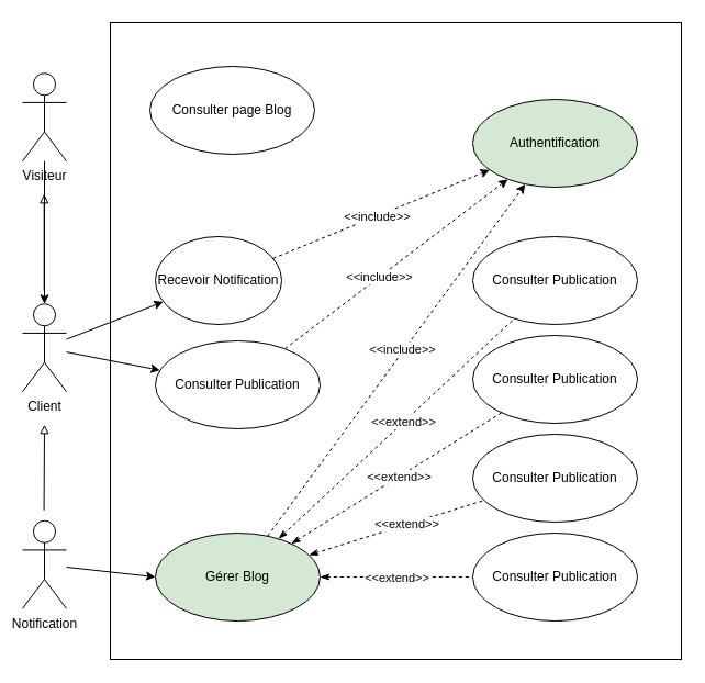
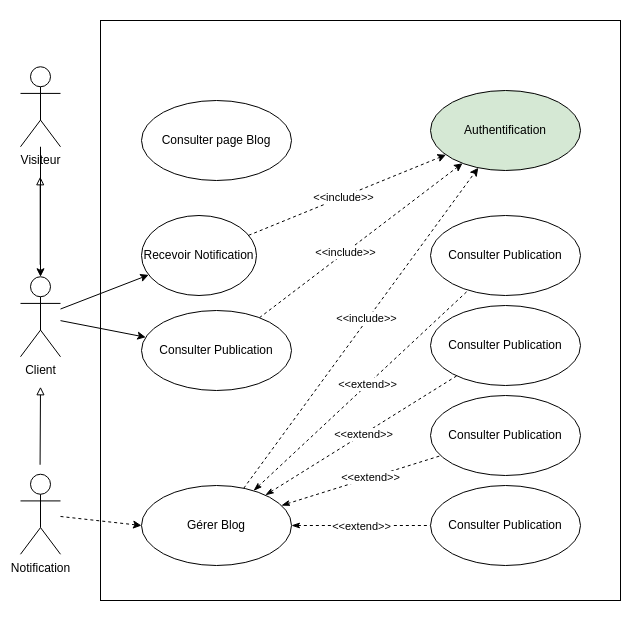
  <mxCell id="0" />
  <mxCell id="1" parent="0" />
  <mxCell id="2" value="" style="rounded=0;whiteSpace=wrap;html=1;movable=1;resizable=1;rotatable=1;deletable=1;editable=1;locked=0;connectable=1;" parent="1" vertex="1"><mxGeometry x="100" y="20" width="520" height="580" as="geometry" /></mxCell>
- <mxCell id="3" style="rounded=0;orthogonalLoop=1;jettySize=auto;html=1;entryX=0;entryY=0.5;entryDx=0;entryDy=0;" parent="1" source="4" target="20" edge="1"><mxGeometry relative="1" as="geometry" /></mxCell>
+ <mxCell id="3" style="rounded=0;orthogonalLoop=1;jettySize=auto;html=1;entryX=0;entryY=0.5;entryDx=0;entryDy=0;dashed=1;" parent="1" source="4" target="20" edge="1"><mxGeometry relative="1" as="geometry" /></mxCell>
  <mxCell id="4" value="Notification" style="shape=umlActor;verticalLabelPosition=bottom;verticalAlign=top;html=1;aspect=fixed;" parent="1" vertex="1"><mxGeometry x="20" y="473.75" width="40" height="80" as="geometry" /></mxCell>
  <mxCell id="5" style="rounded=0;orthogonalLoop=1;jettySize=auto;html=1;" parent="1" source="7" target="27" edge="1"><mxGeometry relative="1" as="geometry" /></mxCell>
  <mxCell id="6" style="rounded=0;orthogonalLoop=1;jettySize=auto;html=1;" parent="1" source="7" target="34" edge="1"><mxGeometry relative="1" as="geometry" /></mxCell>
  <mxCell id="7" value="&lt;div&gt;Client&lt;/div&gt;" style="shape=umlActor;verticalLabelPosition=bottom;verticalAlign=top;html=1;aspect=fixed;" parent="1" vertex="1"><mxGeometry x="20" y="276.25" width="40" height="80" as="geometry" /></mxCell>
  <mxCell id="8" value="&lt;div&gt;Visiteur&lt;/div&gt;" style="shape=umlActor;verticalLabelPosition=bottom;verticalAlign=top;html=1;aspect=fixed;" parent="1" vertex="1"><mxGeometry x="20" y="66.25" width="40" height="80" as="geometry" /></mxCell>
  <mxCell id="9" style="rounded=0;orthogonalLoop=1;jettySize=auto;html=1;endArrow=block;endFill=0;" parent="1" edge="1"><mxGeometry relative="1" as="geometry"><mxPoint x="39.58" y="464.25" as="sourcePoint" /><mxPoint x="40" y="386.25" as="targetPoint" /></mxGeometry></mxCell>
  <mxCell id="10" style="rounded=0;orthogonalLoop=1;jettySize=auto;html=1;endArrow=none;endFill=0;startArrow=classicThin;startFill=1;dashed=1;" parent="1" source="20" target="28" edge="1"><mxGeometry relative="1" as="geometry" /></mxCell>
  <mxCell id="11" value="&amp;lt;&amp;lt;extend&amp;gt;&amp;gt;" style="edgeLabel;html=1;align=center;verticalAlign=middle;resizable=0;points=[];" parent="10" vertex="1" connectable="0"><mxGeometry x="0.064" y="1" relative="1" as="geometry"><mxPoint as="offset" /></mxGeometry></mxCell>
  <mxCell id="12" style="rounded=0;orthogonalLoop=1;jettySize=auto;html=1;endArrow=none;endFill=0;startArrow=classicThin;startFill=1;dashed=1;" parent="1" source="20" target="29" edge="1"><mxGeometry relative="1" as="geometry" /></mxCell>
  <mxCell id="13" value="&amp;lt;&amp;lt;extend&amp;gt;&amp;gt;" style="edgeLabel;html=1;align=center;verticalAlign=middle;resizable=0;points=[];" parent="12" vertex="1" connectable="0"><mxGeometry x="0.023" relative="1" as="geometry"><mxPoint as="offset" /></mxGeometry></mxCell>
  <mxCell id="14" style="rounded=0;orthogonalLoop=1;jettySize=auto;html=1;endArrow=none;endFill=0;startArrow=classicThin;startFill=1;dashed=1;" parent="1" source="20" target="30" edge="1"><mxGeometry relative="1" as="geometry" /></mxCell>
  <mxCell id="15" value="&amp;lt;&amp;lt;extend&amp;gt;&amp;gt;" style="edgeLabel;html=1;align=center;verticalAlign=middle;resizable=0;points=[];" parent="14" vertex="1" connectable="0"><mxGeometry x="0.115" y="1" relative="1" as="geometry"><mxPoint as="offset" /></mxGeometry></mxCell>
  <mxCell id="16" style="rounded=0;orthogonalLoop=1;jettySize=auto;html=1;endArrow=none;endFill=0;startArrow=classicThin;startFill=1;dashed=1;" parent="1" source="20" target="31" edge="1"><mxGeometry relative="1" as="geometry" /></mxCell>
  <mxCell id="17" value="&amp;lt;&amp;lt;extend&amp;gt;&amp;gt;" style="edgeLabel;html=1;align=center;verticalAlign=middle;resizable=0;points=[];" parent="16" vertex="1" connectable="0"><mxGeometry x="-0.008" relative="1" as="geometry"><mxPoint as="offset" /></mxGeometry></mxCell>
  <mxCell id="18" style="rounded=0;orthogonalLoop=1;jettySize=auto;html=1;dashed=1;" parent="1" source="20" target="21" edge="1"><mxGeometry relative="1" as="geometry" /></mxCell>
  <mxCell id="19" value="&amp;lt;&amp;lt;include&amp;gt;&amp;gt;" style="edgeLabel;html=1;align=center;verticalAlign=middle;resizable=0;points=[];" parent="18" vertex="1" connectable="0"><mxGeometry x="0.056" y="2" relative="1" as="geometry"><mxPoint as="offset" /></mxGeometry></mxCell>
- <mxCell id="20" value="Gérer Blog" style="ellipse;whiteSpace=wrap;html=1;fillColor=#d5e8d4;" parent="1" vertex="1"><mxGeometry x="141" y="485" width="150" height="80" as="geometry" /></mxCell>
+ <mxCell id="20" value="Gérer Blog" style="ellipse;whiteSpace=wrap;html=1;" parent="1" vertex="1"><mxGeometry x="141" y="485" width="150" height="80" as="geometry" /></mxCell>
  <mxCell id="21" value="Authentification" style="ellipse;whiteSpace=wrap;html=1;container=0;fillColor=#d5e8d4;" parent="1" vertex="1"><mxGeometry x="430" y="90" width="150" height="80" as="geometry" /></mxCell>
  <mxCell id="22" style="rounded=0;orthogonalLoop=1;jettySize=auto;html=1;endArrow=block;endFill=0;" parent="1" edge="1"><mxGeometry relative="1" as="geometry"><mxPoint x="39.71" y="264.25" as="sourcePoint" /><mxPoint x="39.71" y="176.25" as="targetPoint" /></mxGeometry></mxCell>
- <mxCell id="23" value="Consulter page Blog" style="ellipse;whiteSpace=wrap;html=1;" parent="1" vertex="1"><mxGeometry x="136" y="60" width="150" height="80" as="geometry" /></mxCell>
+ <mxCell id="23" value="Consulter page Blog" style="ellipse;whiteSpace=wrap;html=1;" parent="1" vertex="1"><mxGeometry x="141" y="100" width="150" height="80" as="geometry" /></mxCell>
  <mxCell id="24" style="rounded=0;orthogonalLoop=1;jettySize=auto;html=1;" parent="1" source="8" target="7" edge="1"><mxGeometry relative="1" as="geometry"><mxPoint x="-80" y="-123" as="sourcePoint" /><mxPoint x="141" y="-210" as="targetPoint" /></mxGeometry></mxCell>
  <mxCell id="25" style="rounded=0;orthogonalLoop=1;jettySize=auto;html=1;dashed=1;" parent="1" source="27" target="21" edge="1"><mxGeometry relative="1" as="geometry" /></mxCell>
  <mxCell id="26" value="&amp;lt;&amp;lt;include&amp;gt;&amp;gt;" style="edgeLabel;html=1;align=center;verticalAlign=middle;resizable=0;points=[];" parent="25" vertex="1" connectable="0"><mxGeometry x="-0.153" y="1" relative="1" as="geometry"><mxPoint as="offset" /></mxGeometry></mxCell>
  <mxCell id="27" value="Consulter Publication" style="ellipse;whiteSpace=wrap;html=1;" parent="1" vertex="1"><mxGeometry x="141" y="310" width="150" height="80" as="geometry" /></mxCell>
  <mxCell id="28" value="Consulter Publication" style="ellipse;whiteSpace=wrap;html=1;" parent="1" vertex="1"><mxGeometry x="430" y="215" width="150" height="80" as="geometry" /></mxCell>
  <mxCell id="29" value="Consulter Publication" style="ellipse;whiteSpace=wrap;html=1;" parent="1" vertex="1"><mxGeometry x="430" y="305" width="150" height="80" as="geometry" /></mxCell>
  <mxCell id="30" value="Consulter Publication" style="ellipse;whiteSpace=wrap;html=1;" parent="1" vertex="1"><mxGeometry x="430" y="395" width="150" height="80" as="geometry" /></mxCell>
  <mxCell id="31" value="Consulter Publication" style="ellipse;whiteSpace=wrap;html=1;" parent="1" vertex="1"><mxGeometry x="430" y="485" width="150" height="80" as="geometry" /></mxCell>
  <mxCell id="32" style="rounded=0;orthogonalLoop=1;jettySize=auto;html=1;dashed=1;" parent="1" source="34" target="21" edge="1"><mxGeometry relative="1" as="geometry" /></mxCell>
  <mxCell id="33" value="&amp;lt;&amp;lt;include&amp;gt;&amp;gt;" style="edgeLabel;html=1;align=center;verticalAlign=middle;resizable=0;points=[];" parent="32" vertex="1" connectable="0"><mxGeometry x="-0.042" relative="1" as="geometry"><mxPoint as="offset" /></mxGeometry></mxCell>
  <mxCell id="34" value="Recevoir Notification" style="ellipse;whiteSpace=wrap;html=1;" parent="1" vertex="1"><mxGeometry x="141" y="215" width="115" height="80" as="geometry" /></mxCell>
